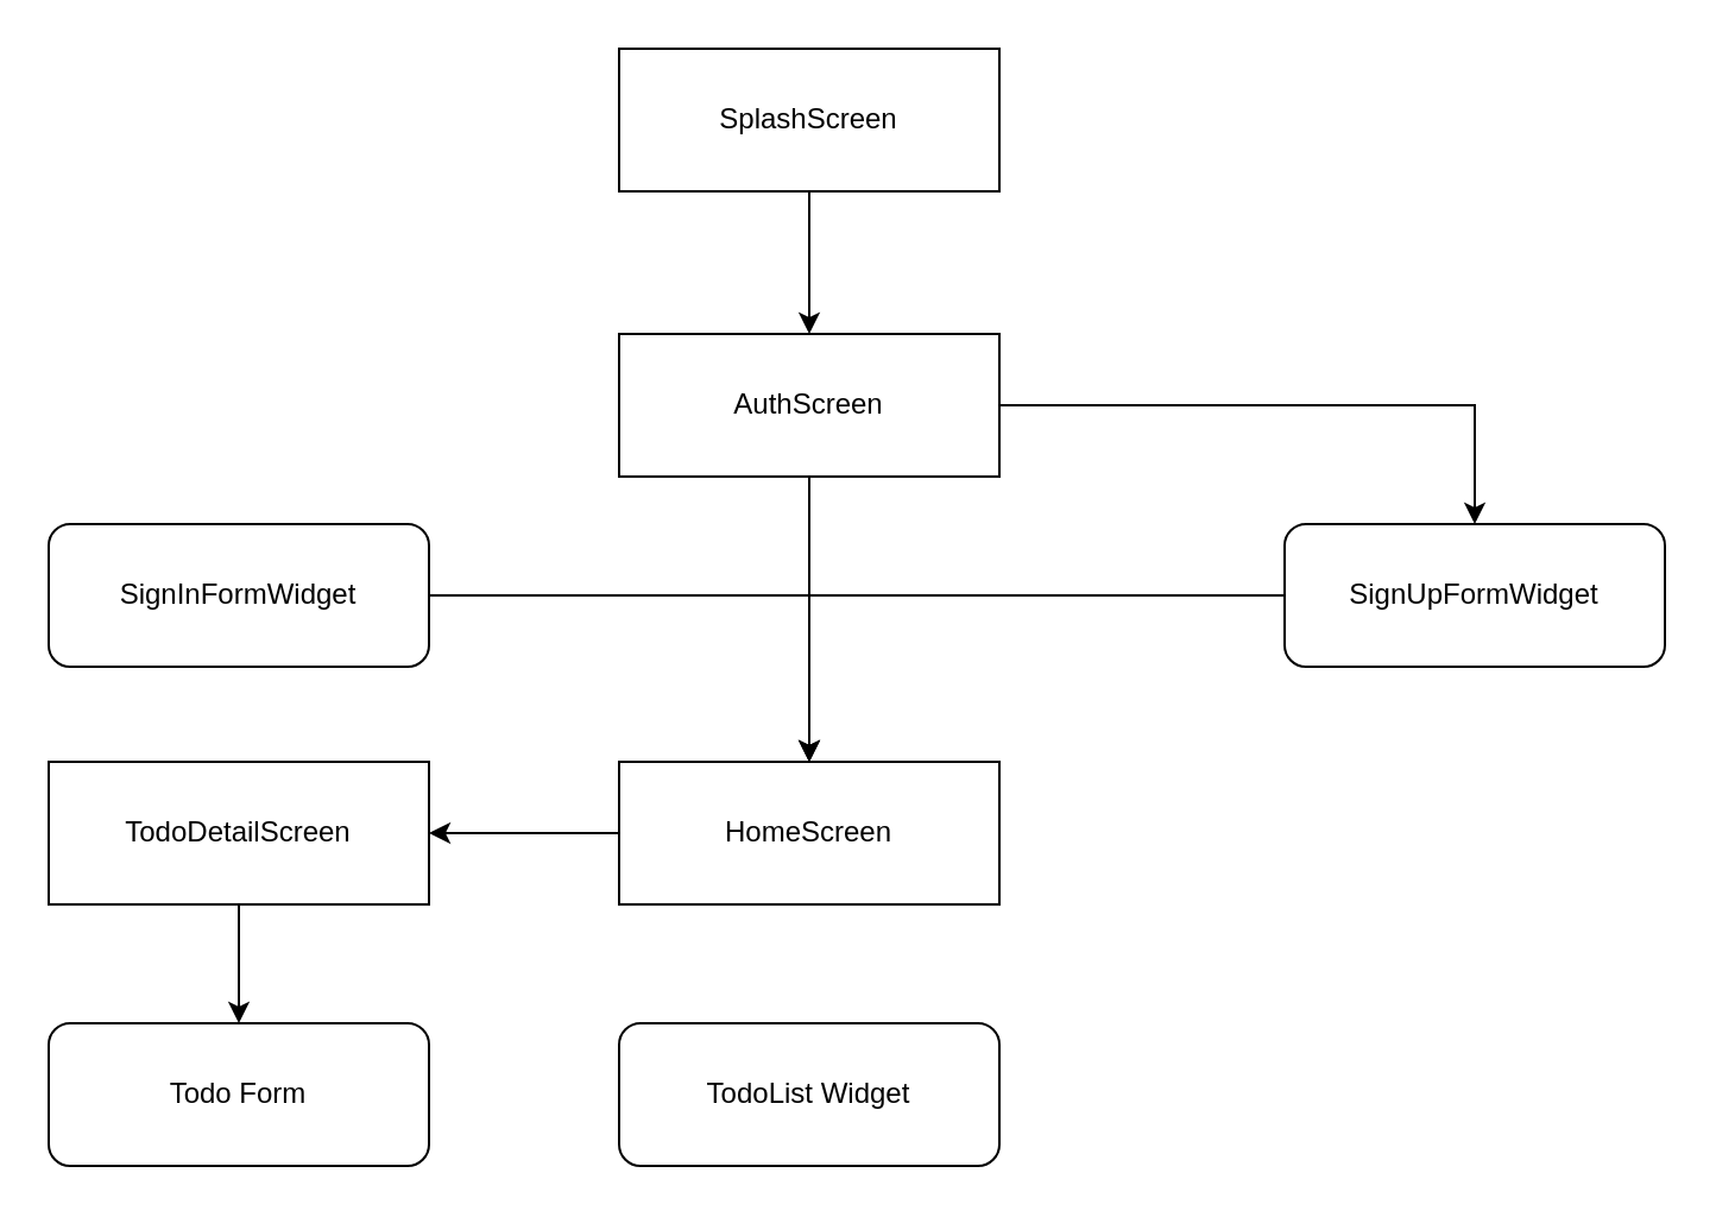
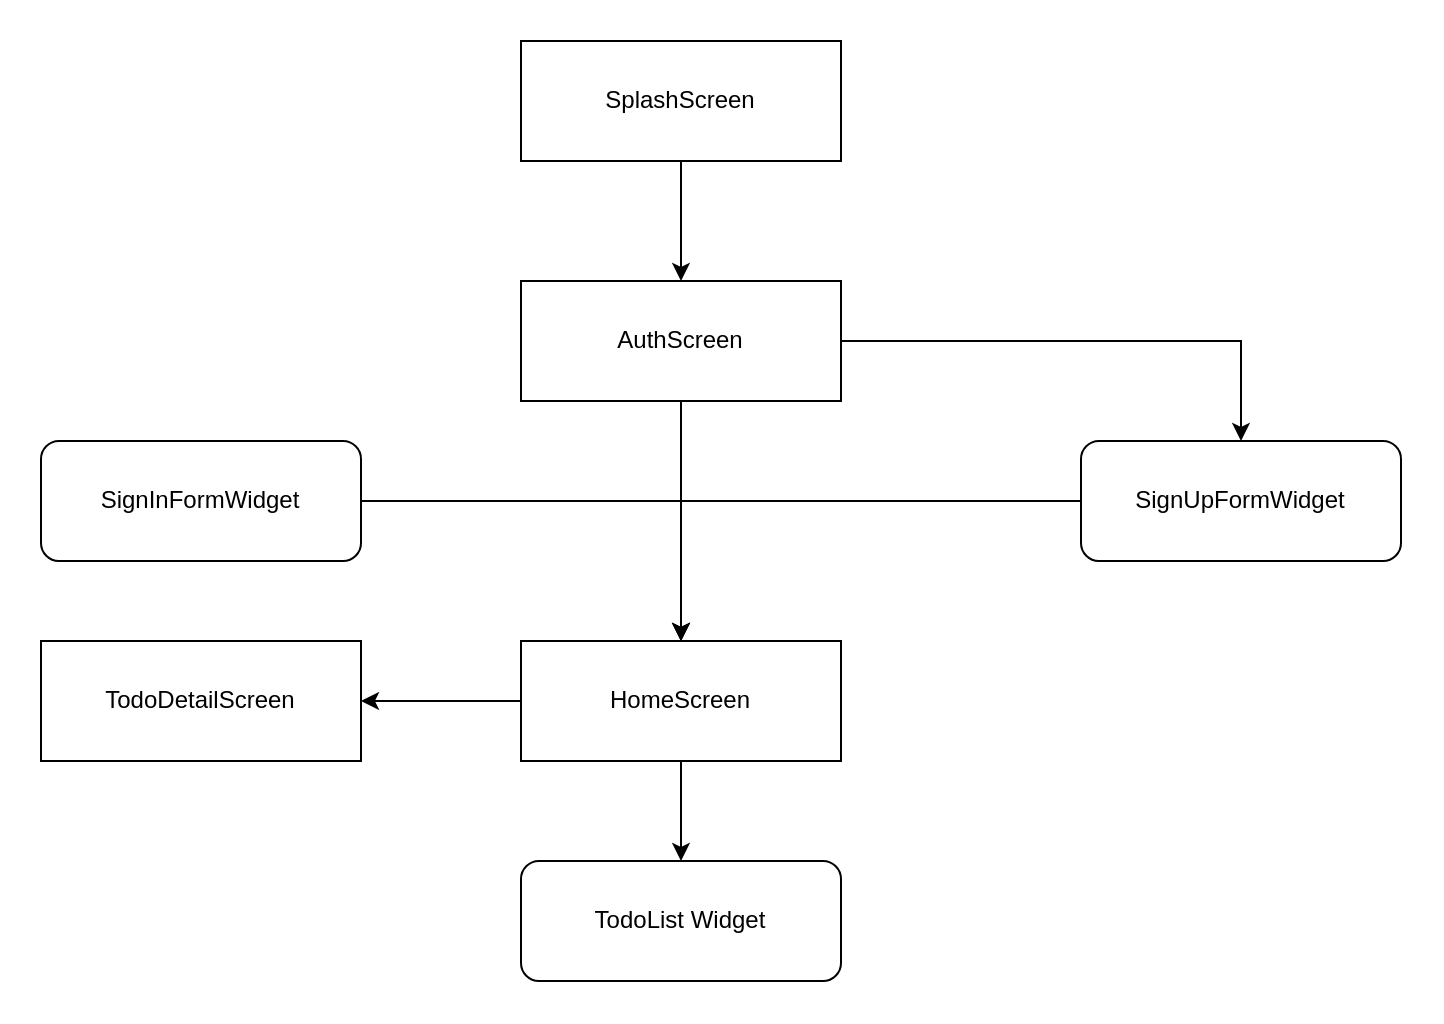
  <mxCell id="0" />
  <mxCell id="1" parent="0" />
  <mxCell id="2" value="" style="edgeStyle=orthogonalEdgeStyle;rounded=0;orthogonalLoop=1;jettySize=auto;html=1;" edge="1" parent="1" source="3" target="6"><mxGeometry relative="1" as="geometry" /></mxCell>
  <mxCell id="3" value="SplashScreen" style="rounded=0;whiteSpace=wrap;html=1;" vertex="1" parent="1"><mxGeometry x="260" y="20" width="160" height="60" as="geometry" /></mxCell>
  <mxCell id="4" value="" style="edgeStyle=orthogonalEdgeStyle;rounded=0;orthogonalLoop=1;jettySize=auto;html=1;" edge="1" parent="1" source="6" target="13"><mxGeometry relative="1" as="geometry" /></mxCell>
  <mxCell id="5" value="" style="edgeStyle=orthogonalEdgeStyle;rounded=0;orthogonalLoop=1;jettySize=auto;html=1;" edge="1" parent="1" source="6" target="10"><mxGeometry relative="1" as="geometry" /></mxCell>
  <mxCell id="6" value="AuthScreen" style="rounded=0;whiteSpace=wrap;html=1;" vertex="1" parent="1"><mxGeometry x="260" y="140" width="160" height="60" as="geometry" /></mxCell>
  <mxCell id="7" style="edgeStyle=orthogonalEdgeStyle;rounded=0;orthogonalLoop=1;jettySize=auto;html=1;exitX=1;exitY=0.5;exitDx=0;exitDy=0;entryX=0.5;entryY=0;entryDx=0;entryDy=0;" edge="1" parent="1" source="8" target="13"><mxGeometry relative="1" as="geometry" /></mxCell>
  <mxCell id="8" value="SignInFormWidget" style="rounded=1;whiteSpace=wrap;html=1;" vertex="1" parent="1"><mxGeometry x="20" y="220" width="160" height="60" as="geometry" /></mxCell>
  <mxCell id="9" style="edgeStyle=orthogonalEdgeStyle;rounded=0;orthogonalLoop=1;jettySize=auto;html=1;exitX=0;exitY=0.5;exitDx=0;exitDy=0;" edge="1" parent="1" source="10" target="13"><mxGeometry relative="1" as="geometry" /></mxCell>
  <mxCell id="10" value="SignUpFormWidget" style="rounded=1;whiteSpace=wrap;html=1;" vertex="1" parent="1"><mxGeometry x="540" y="220" width="160" height="60" as="geometry" /></mxCell>
+ <mxCell id="11" value="" style="edgeStyle=orthogonalEdgeStyle;rounded=0;orthogonalLoop=1;jettySize=auto;html=1;" edge="1" parent="1" source="13" target="14"><mxGeometry relative="1" as="geometry" /></mxCell>
  <mxCell id="12" value="" style="edgeStyle=orthogonalEdgeStyle;rounded=0;orthogonalLoop=1;jettySize=auto;html=1;" edge="1" parent="1" source="13" target="16"><mxGeometry relative="1" as="geometry" /></mxCell>
  <mxCell id="13" value="HomeScreen" style="rounded=0;whiteSpace=wrap;html=1;" vertex="1" parent="1"><mxGeometry x="260" y="320" width="160" height="60" as="geometry" /></mxCell>
  <mxCell id="14" value="TodoList Widget" style="whiteSpace=wrap;html=1;rounded=1;" vertex="1" parent="1"><mxGeometry x="260" y="430" width="160" height="60" as="geometry" /></mxCell>
- <mxCell id="15" value="" style="edgeStyle=orthogonalEdgeStyle;rounded=0;orthogonalLoop=1;jettySize=auto;html=1;" edge="1" parent="1" source="16" target="17"><mxGeometry relative="1" as="geometry" /></mxCell>
  <mxCell id="16" value="TodoDetailScreen" style="rounded=0;whiteSpace=wrap;html=1;" vertex="1" parent="1"><mxGeometry x="20" y="320" width="160" height="60" as="geometry" /></mxCell>
- <mxCell id="17" value="Todo Form" style="rounded=1;whiteSpace=wrap;html=1;" vertex="1" parent="1"><mxGeometry x="20" y="430" width="160" height="60" as="geometry" /></mxCell>
